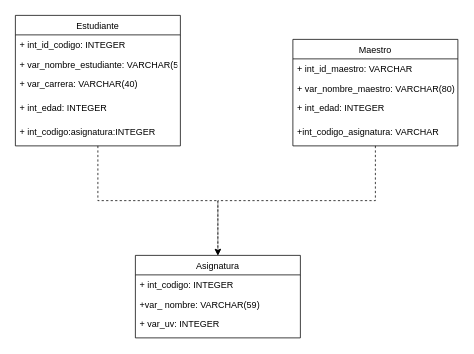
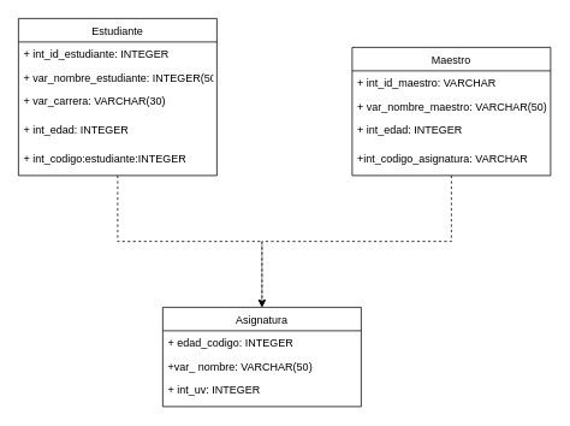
  <mxCell id="0" />
  <mxCell id="1" parent="0" />
  <mxCell id="2" style="edgeStyle=orthogonalEdgeStyle;rounded=0;orthogonalLoop=1;jettySize=auto;html=1;dashed=1;" edge="1" parent="1" source="3" target="10"><mxGeometry relative="1" as="geometry" /></mxCell>
  <mxCell id="3" value="Estudiante" style="swimlane;fontStyle=0;childLayout=stackLayout;horizontal=1;startSize=26;fillColor=none;horizontalStack=0;resizeParent=1;resizeParentMax=0;resizeLast=0;collapsible=1;marginBottom=0;" vertex="1" parent="1"><mxGeometry x="20" y="20" width="220" height="174" as="geometry" /></mxCell>
- <mxCell id="4" value="+ int_id_codigo: INTEGER" style="text;strokeColor=none;fillColor=none;align=left;verticalAlign=top;spacingLeft=4;spacingRight=4;overflow=hidden;rotatable=0;points=[[0,0.5],[1,0.5]];portConstraint=eastwest;" vertex="1" parent="3"><mxGeometry y="26" width="220" height="26" as="geometry" /></mxCell>
- <mxCell id="5" value="+ var_nombre_estudiante: VARCHAR(50)" style="text;strokeColor=none;fillColor=none;align=left;verticalAlign=top;spacingLeft=4;spacingRight=4;overflow=hidden;rotatable=0;points=[[0,0.5],[1,0.5]];portConstraint=eastwest;" vertex="1" parent="3"><mxGeometry y="52" width="220" height="26" as="geometry" /></mxCell>
- <mxCell id="6" value="+ var_carrera: VARCHAR(40)" style="text;strokeColor=none;fillColor=none;align=left;verticalAlign=top;spacingLeft=4;spacingRight=4;overflow=hidden;rotatable=0;points=[[0,0.5],[1,0.5]];portConstraint=eastwest;" vertex="1" parent="3"><mxGeometry y="78" width="220" height="32" as="geometry" /></mxCell>
+ <mxCell id="4" value="+ int_id_estudiante: INTEGER" style="text;strokeColor=none;fillColor=none;align=left;verticalAlign=top;spacingLeft=4;spacingRight=4;overflow=hidden;rotatable=0;points=[[0,0.5],[1,0.5]];portConstraint=eastwest;" vertex="1" parent="3"><mxGeometry y="26" width="220" height="26" as="geometry" /></mxCell>
+ <mxCell id="5" value="+ var_nombre_estudiante: INTEGER(50)" style="text;strokeColor=none;fillColor=none;align=left;verticalAlign=top;spacingLeft=4;spacingRight=4;overflow=hidden;rotatable=0;points=[[0,0.5],[1,0.5]];portConstraint=eastwest;" vertex="1" parent="3"><mxGeometry y="52" width="220" height="26" as="geometry" /></mxCell>
+ <mxCell id="6" value="+ var_carrera: VARCHAR(30)" style="text;strokeColor=none;fillColor=none;align=left;verticalAlign=top;spacingLeft=4;spacingRight=4;overflow=hidden;rotatable=0;points=[[0,0.5],[1,0.5]];portConstraint=eastwest;" vertex="1" parent="3"><mxGeometry y="78" width="220" height="32" as="geometry" /></mxCell>
  <mxCell id="7" value="+ int_edad: INTEGER&#10;" style="text;strokeColor=none;fillColor=none;align=left;verticalAlign=top;spacingLeft=4;spacingRight=4;overflow=hidden;rotatable=0;points=[[0,0.5],[1,0.5]];portConstraint=eastwest;" vertex="1" parent="3"><mxGeometry y="110" width="220" height="32" as="geometry" /></mxCell>
- <mxCell id="8" value="+ int_codigo:asignatura:INTEGER" style="text;strokeColor=none;fillColor=none;align=left;verticalAlign=top;spacingLeft=4;spacingRight=4;overflow=hidden;rotatable=0;points=[[0,0.5],[1,0.5]];portConstraint=eastwest;" vertex="1" parent="3"><mxGeometry y="142" width="220" height="32" as="geometry" /></mxCell>
+ <mxCell id="8" value="+ int_codigo:estudiante:INTEGER" style="text;strokeColor=none;fillColor=none;align=left;verticalAlign=top;spacingLeft=4;spacingRight=4;overflow=hidden;rotatable=0;points=[[0,0.5],[1,0.5]];portConstraint=eastwest;" vertex="1" parent="3"><mxGeometry y="142" width="220" height="32" as="geometry" /></mxCell>
  <mxCell id="9" style="edgeStyle=orthogonalEdgeStyle;rounded=0;orthogonalLoop=1;jettySize=auto;html=1;entryX=0.5;entryY=0;entryDx=0;entryDy=0;dashed=1;" edge="1" parent="1" source="14" target="10"><mxGeometry relative="1" as="geometry" /></mxCell>
  <mxCell id="10" value="Asignatura" style="swimlane;fontStyle=0;childLayout=stackLayout;horizontal=1;startSize=26;fillColor=none;horizontalStack=0;resizeParent=1;resizeParentMax=0;resizeLast=0;collapsible=1;marginBottom=0;" vertex="1" parent="1"><mxGeometry x="180" y="340" width="220" height="110" as="geometry" /></mxCell>
- <mxCell id="11" value="+ int_codigo: INTEGER" style="text;strokeColor=none;fillColor=none;align=left;verticalAlign=top;spacingLeft=4;spacingRight=4;overflow=hidden;rotatable=0;points=[[0,0.5],[1,0.5]];portConstraint=eastwest;" vertex="1" parent="10"><mxGeometry y="26" width="220" height="26" as="geometry" /></mxCell>
- <mxCell id="12" value="+var_ nombre: VARCHAR(59)" style="text;strokeColor=none;fillColor=none;align=left;verticalAlign=top;spacingLeft=4;spacingRight=4;overflow=hidden;rotatable=0;points=[[0,0.5],[1,0.5]];portConstraint=eastwest;" vertex="1" parent="10"><mxGeometry y="52" width="220" height="26" as="geometry" /></mxCell>
- <mxCell id="13" value="+ var_uv: INTEGER&#10;" style="text;strokeColor=none;fillColor=none;align=left;verticalAlign=top;spacingLeft=4;spacingRight=4;overflow=hidden;rotatable=0;points=[[0,0.5],[1,0.5]];portConstraint=eastwest;" vertex="1" parent="10"><mxGeometry y="78" width="220" height="32" as="geometry" /></mxCell>
+ <mxCell id="11" value="+ edad_codigo: INTEGER" style="text;strokeColor=none;fillColor=none;align=left;verticalAlign=top;spacingLeft=4;spacingRight=4;overflow=hidden;rotatable=0;points=[[0,0.5],[1,0.5]];portConstraint=eastwest;" vertex="1" parent="10"><mxGeometry y="26" width="220" height="26" as="geometry" /></mxCell>
+ <mxCell id="12" value="+var_ nombre: VARCHAR(50)" style="text;strokeColor=none;fillColor=none;align=left;verticalAlign=top;spacingLeft=4;spacingRight=4;overflow=hidden;rotatable=0;points=[[0,0.5],[1,0.5]];portConstraint=eastwest;" vertex="1" parent="10"><mxGeometry y="52" width="220" height="26" as="geometry" /></mxCell>
+ <mxCell id="13" value="+ int_uv: INTEGER&#10;" style="text;strokeColor=none;fillColor=none;align=left;verticalAlign=top;spacingLeft=4;spacingRight=4;overflow=hidden;rotatable=0;points=[[0,0.5],[1,0.5]];portConstraint=eastwest;" vertex="1" parent="10"><mxGeometry y="78" width="220" height="32" as="geometry" /></mxCell>
  <mxCell id="14" value="Maestro" style="swimlane;fontStyle=0;childLayout=stackLayout;horizontal=1;startSize=26;fillColor=none;horizontalStack=0;resizeParent=1;resizeParentMax=0;resizeLast=0;collapsible=1;marginBottom=0;" vertex="1" parent="1"><mxGeometry x="390" y="52" width="220" height="142" as="geometry" /></mxCell>
  <mxCell id="15" value="+ int_id_maestro: VARCHAR" style="text;strokeColor=none;fillColor=none;align=left;verticalAlign=top;spacingLeft=4;spacingRight=4;overflow=hidden;rotatable=0;points=[[0,0.5],[1,0.5]];portConstraint=eastwest;" vertex="1" parent="14"><mxGeometry y="26" width="220" height="26" as="geometry" /></mxCell>
- <mxCell id="16" value="+ var_nombre_maestro: VARCHAR(80)" style="text;strokeColor=none;fillColor=none;align=left;verticalAlign=top;spacingLeft=4;spacingRight=4;overflow=hidden;rotatable=0;points=[[0,0.5],[1,0.5]];portConstraint=eastwest;" vertex="1" parent="14"><mxGeometry y="52" width="220" height="26" as="geometry" /></mxCell>
+ <mxCell id="16" value="+ var_nombre_maestro: VARCHAR(50)" style="text;strokeColor=none;fillColor=none;align=left;verticalAlign=top;spacingLeft=4;spacingRight=4;overflow=hidden;rotatable=0;points=[[0,0.5],[1,0.5]];portConstraint=eastwest;" vertex="1" parent="14"><mxGeometry y="52" width="220" height="26" as="geometry" /></mxCell>
  <mxCell id="17" value="+ int_edad: INTEGER&#10;" style="text;strokeColor=none;fillColor=none;align=left;verticalAlign=top;spacingLeft=4;spacingRight=4;overflow=hidden;rotatable=0;points=[[0,0.5],[1,0.5]];portConstraint=eastwest;" vertex="1" parent="14"><mxGeometry y="78" width="220" height="32" as="geometry" /></mxCell>
  <mxCell id="18" value="+int_codigo_asignatura: VARCHAR&#10;" style="text;strokeColor=none;fillColor=none;align=left;verticalAlign=top;spacingLeft=4;spacingRight=4;overflow=hidden;rotatable=0;points=[[0,0.5],[1,0.5]];portConstraint=eastwest;" vertex="1" parent="14"><mxGeometry y="110" width="220" height="32" as="geometry" /></mxCell>
